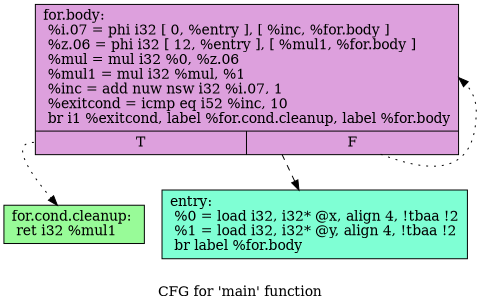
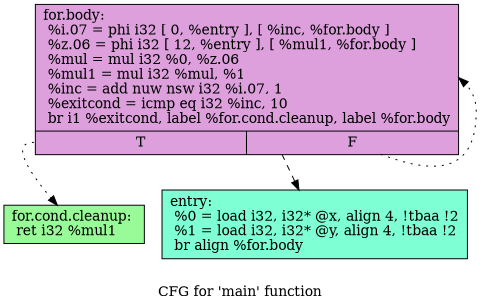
  digraph {
    label="CFG for 'main' function"
    node [shape=record style=filled]
    edge [style=dotted]
-   n1 [fillcolor=aquamarine label="{entry:\l  %0 = load i32, i32* @x, align 4, !tbaa !2\l  %1 = load i32, i32* @y, align 4, !tbaa !2\l  br label %for.body\l}"]
-   n2 [fillcolor=plum label="{for.body:                                         \l  %i.07 = phi i32 [ 0, %entry ], [ %inc, %for.body ]\l  %z.06 = phi i32 [ 12, %entry ], [ %mul1, %for.body ]\l  %mul = mul i32 %0, %z.06\l  %mul1 = mul i32 %mul, %1\l  %inc = add nuw nsw i32 %i.07, 1\l  %exitcond = icmp eq i52 %inc, 10\l  br i1 %exitcond, label %for.cond.cleanup, label %for.body\l|{<s0>T|<s1>F}}"]
+   n1 [fillcolor=aquamarine label="{entry:\l  %0 = load i32, i32* @x, align 4, !tbaa !2\l  %1 = load i32, i32* @y, align 4, !tbaa !2\l  br align %for.body\l}"]
+   n2 [fillcolor=plum label="{for.body:                                         \l  %i.07 = phi i32 [ 0, %entry ], [ %inc, %for.body ]\l  %z.06 = phi i32 [ 12, %entry ], [ %mul1, %for.body ]\l  %mul = mul i32 %0, %z.06\l  %mul1 = mul i32 %mul, %1\l  %inc = add nuw nsw i32 %i.07, 1\l  %exitcond = icmp eq i32 %inc, 10\l  br i1 %exitcond, label %for.cond.cleanup, label %for.body\l|{<s0>T|<s1>F}}"]
    n3 [fillcolor=palegreen label="{for.cond.cleanup:                                 \l  ret i32 %mul1\l}"]
    n2 -> n1 [style=dashed]
    n2 -> n2 [tailport=s1]
    n2 -> n3 [tailport=s0]
  }
